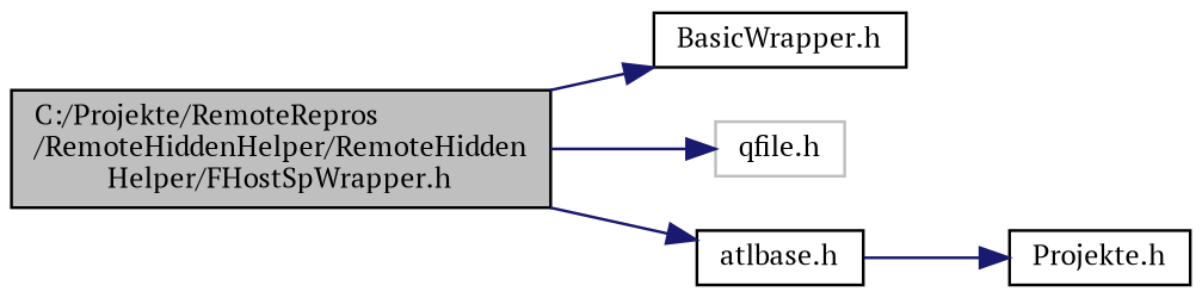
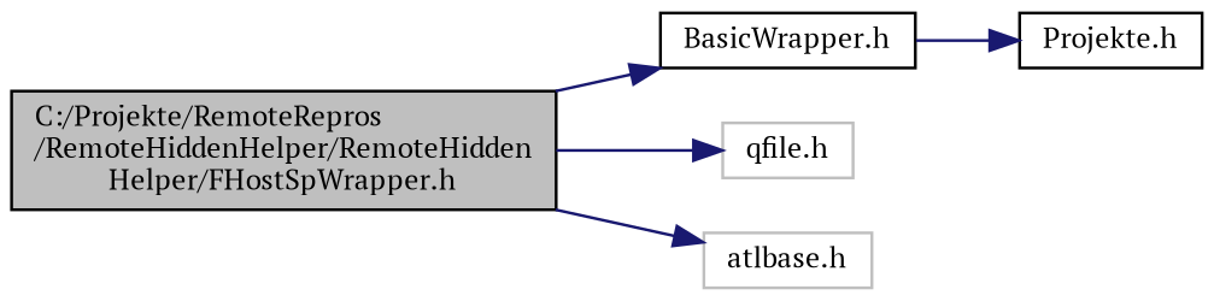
  digraph {
    fontname="PT Serif"
    rankdir=LR
    node [color=black fillcolor=white fontname="PT Serif" fontsize=10 shape=record style=filled]
    edge [color=midnightblue fontname="PT Serif" fontsize=10 labelfontname=Helvetica labelfontsize=10 style=solid]
    n1 [fillcolor=grey75 fontcolor=black height=0.2 label="C:/Projekte/RemoteRepros\l/RemoteHiddenHelper/RemoteHidden\lHelper/FHostSpWrapper.h" width=0.4]
    n2 [height=0.2 label="BasicWrapper.h" width=0.4]
    n3 [color=grey75 height=0.2 label="qfile.h" width=0.4]
-   n4 [height=0.2 label="atlbase.h" width=0.4]
+   n4 [color=grey75 height=0.2 label="atlbase.h" width=0.4]
    n5 [height=0.2 label="Projekte.h" width=0.4]
    n1 -> n2
    n1 -> n3
    n1 -> n4
-   n4 -> n5
+   n2 -> n5
  }
